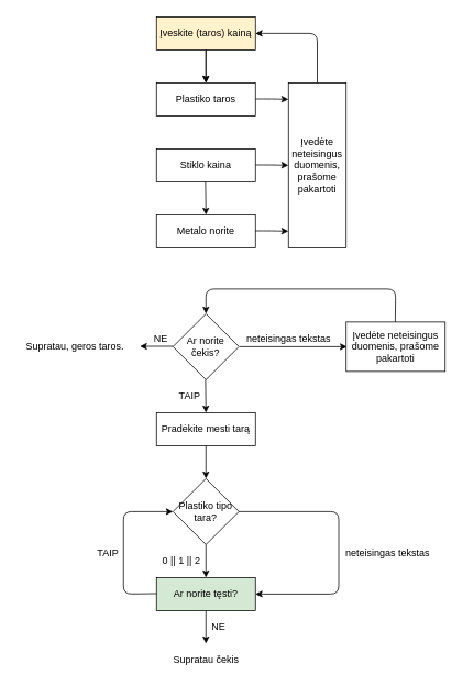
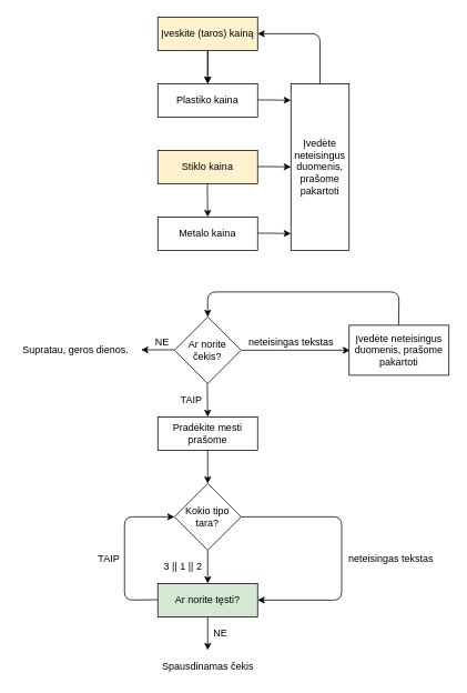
  <mxCell id="0" />
  <mxCell id="1" parent="0" />
  <mxCell id="2" value="" style="edgeStyle=orthogonalEdgeStyle;rounded=0;orthogonalLoop=1;jettySize=auto;html=1;" parent="1" source="3" target="5" edge="1"><mxGeometry relative="1" as="geometry" /></mxCell>
  <mxCell id="3" value="Įveskite (taros) kainą" style="rounded=0;whiteSpace=wrap;html=1;fillColor=#fff2cc;" parent="1" vertex="1"><mxGeometry x="189" y="20" width="120" height="40" as="geometry" /></mxCell>
  <mxCell id="4" value="" style="endArrow=classic;html=1;" parent="1" edge="1"><mxGeometry width="50" height="50" relative="1" as="geometry"><mxPoint x="249" y="60" as="sourcePoint" /><mxPoint x="249" y="100" as="targetPoint" /></mxGeometry></mxCell>
- <mxCell id="5" value="Plastiko taros" style="rounded=0;whiteSpace=wrap;html=1;" parent="1" vertex="1"><mxGeometry x="189" y="100" width="120" height="40" as="geometry" /></mxCell>
- <mxCell id="6" value="Stiklo kaina" style="rounded=0;whiteSpace=wrap;html=1;" parent="1" vertex="1"><mxGeometry x="189" y="180" width="120" height="40" as="geometry" /></mxCell>
+ <mxCell id="5" value="Plastiko kaina" style="rounded=0;whiteSpace=wrap;html=1;" parent="1" vertex="1"><mxGeometry x="189" y="100" width="120" height="40" as="geometry" /></mxCell>
+ <mxCell id="6" value="Stiklo kaina" style="rounded=0;whiteSpace=wrap;html=1;fillColor=#fff2cc;" parent="1" vertex="1"><mxGeometry x="189" y="180" width="120" height="40" as="geometry" /></mxCell>
  <mxCell id="7" value="" style="endArrow=classic;html=1;" parent="1" edge="1"><mxGeometry width="50" height="50" relative="1" as="geometry"><mxPoint x="248.5" y="220" as="sourcePoint" /><mxPoint x="249" y="260" as="targetPoint" /><Array as="points" /></mxGeometry></mxCell>
- <mxCell id="8" value="Metalo norite" style="rounded=0;whiteSpace=wrap;html=1;" parent="1" vertex="1"><mxGeometry x="189" y="260" width="120" height="40" as="geometry" /></mxCell>
+ <mxCell id="8" value="Metalo kaina" style="rounded=0;whiteSpace=wrap;html=1;" parent="1" vertex="1"><mxGeometry x="189" y="260" width="120" height="40" as="geometry" /></mxCell>
  <mxCell id="9" value="" style="endArrow=classic;html=1;" parent="1" edge="1"><mxGeometry width="50" height="50" relative="1" as="geometry"><mxPoint x="309" y="119.5" as="sourcePoint" /><mxPoint x="349" y="120" as="targetPoint" /><Array as="points"><mxPoint x="329" y="119.5" /></Array></mxGeometry></mxCell>
  <mxCell id="10" value="" style="endArrow=classic;html=1;" parent="1" edge="1"><mxGeometry width="50" height="50" relative="1" as="geometry"><mxPoint x="309" y="199.5" as="sourcePoint" /><mxPoint x="349" y="200" as="targetPoint" /><Array as="points"><mxPoint x="329" y="199.5" /></Array></mxGeometry></mxCell>
  <mxCell id="11" value="" style="endArrow=classic;html=1;" parent="1" edge="1"><mxGeometry width="50" height="50" relative="1" as="geometry"><mxPoint x="309" y="279.5" as="sourcePoint" /><mxPoint x="349" y="280" as="targetPoint" /><Array as="points"><mxPoint x="329" y="279.5" /></Array></mxGeometry></mxCell>
  <mxCell id="12" value="Įvedėte neteisingus duomenis, prašome pakartoti" style="rounded=0;whiteSpace=wrap;html=1;" parent="1" vertex="1"><mxGeometry x="349" y="100" width="70" height="200" as="geometry" /></mxCell>
  <mxCell id="13" value="" style="endArrow=classic;html=1;entryX=1;entryY=0.5;entryDx=0;entryDy=0;exitX=0.5;exitY=0;exitDx=0;exitDy=0;" parent="1" source="12" target="3" edge="1"><mxGeometry width="50" height="50" relative="1" as="geometry"><mxPoint x="379" y="100" as="sourcePoint" /><mxPoint x="429" y="50" as="targetPoint" /><Array as="points"><mxPoint x="384" y="40" /></Array></mxGeometry></mxCell>
  <mxCell id="14" value="NE" style="text;html=1;align=center;verticalAlign=middle;resizable=0;points=[];autosize=1;" vertex="1" parent="1"><mxGeometry x="179" y="400" width="30" height="20" as="geometry" /></mxCell>
- <mxCell id="15" value="Supratau, geros taros." style="text;html=1;align=center;verticalAlign=middle;resizable=0;points=[];autosize=1;" vertex="1" parent="1"><mxGeometry x="20" y="410" width="140" height="20" as="geometry" /></mxCell>
+ <mxCell id="15" value="Supratau, geros dienos." style="text;html=1;align=center;verticalAlign=middle;resizable=0;points=[];autosize=1;" vertex="1" parent="1"><mxGeometry x="20" y="410" width="140" height="20" as="geometry" /></mxCell>
  <mxCell id="16" value="" style="endArrow=classic;html=1;" edge="1" parent="1"><mxGeometry width="50" height="50" relative="1" as="geometry"><mxPoint x="209" y="419.5" as="sourcePoint" /><mxPoint x="169" y="419.5" as="targetPoint" /></mxGeometry></mxCell>
  <mxCell id="17" value="Ar norite čekis?" style="rhombus;whiteSpace=wrap;html=1;" vertex="1" parent="1"><mxGeometry x="209" y="380" width="80" height="80" as="geometry" /></mxCell>
  <mxCell id="18" value="" style="endArrow=classic;html=1;" edge="1" parent="1"><mxGeometry width="50" height="50" relative="1" as="geometry"><mxPoint x="290" y="420" as="sourcePoint" /><mxPoint x="420" y="420" as="targetPoint" /></mxGeometry></mxCell>
  <mxCell id="19" value="neteisingas tekstas" style="text;html=1;align=center;verticalAlign=middle;resizable=0;points=[];autosize=1;" vertex="1" parent="1"><mxGeometry x="289" y="400" width="120" height="20" as="geometry" /></mxCell>
  <mxCell id="20" value="Įvedėte neteisingus duomenis, prašome pakartoti" style="rounded=0;whiteSpace=wrap;html=1;" vertex="1" parent="1"><mxGeometry x="419" y="390" width="120" height="60" as="geometry" /></mxCell>
  <mxCell id="21" value="" style="endArrow=classic;html=1;entryX=0.5;entryY=0;entryDx=0;entryDy=0;" edge="1" parent="1" target="17"><mxGeometry width="50" height="50" relative="1" as="geometry"><mxPoint x="478.5" y="390" as="sourcePoint" /><mxPoint x="250" y="350" as="targetPoint" /><Array as="points"><mxPoint x="479" y="350" /><mxPoint x="249" y="350" /></Array></mxGeometry></mxCell>
  <mxCell id="22" value="" style="endArrow=classic;html=1;" edge="1" parent="1"><mxGeometry width="50" height="50" relative="1" as="geometry"><mxPoint x="248.5" y="460" as="sourcePoint" /><mxPoint x="249" y="500" as="targetPoint" /></mxGeometry></mxCell>
  <mxCell id="23" value="TAIP" style="text;html=1;align=center;verticalAlign=middle;resizable=0;points=[];autosize=1;" vertex="1" parent="1"><mxGeometry x="209" y="470" width="40" height="20" as="geometry" /></mxCell>
- <mxCell id="24" value="Pradėkite mesti tarą" style="rounded=0;whiteSpace=wrap;html=1;" vertex="1" parent="1"><mxGeometry x="189" y="500" width="120" height="40" as="geometry" /></mxCell>
+ <mxCell id="24" value="Pradėkite mesti prašome" style="rounded=0;whiteSpace=wrap;html=1;" vertex="1" parent="1"><mxGeometry x="189" y="500" width="120" height="40" as="geometry" /></mxCell>
  <mxCell id="25" value="" style="endArrow=classic;html=1;" edge="1" parent="1"><mxGeometry width="50" height="50" relative="1" as="geometry"><mxPoint x="249" y="540" as="sourcePoint" /><mxPoint x="249" y="580" as="targetPoint" /></mxGeometry></mxCell>
- <mxCell id="26" value="Plastiko tipo tara?" style="rhombus;whiteSpace=wrap;html=1;" vertex="1" parent="1"><mxGeometry x="209" y="580" width="80" height="80" as="geometry" /></mxCell>
+ <mxCell id="26" value="Kokio tipo tara?" style="rhombus;whiteSpace=wrap;html=1;" vertex="1" parent="1"><mxGeometry x="209" y="580" width="80" height="80" as="geometry" /></mxCell>
  <mxCell id="27" value="" style="endArrow=classic;html=1;" edge="1" parent="1" source="26"><mxGeometry width="50" height="50" relative="1" as="geometry"><mxPoint x="249" y="710" as="sourcePoint" /><mxPoint x="249" y="700" as="targetPoint" /></mxGeometry></mxCell>
- <mxCell id="28" value="0 || 1 || 2" style="text;html=1;align=center;verticalAlign=middle;resizable=0;points=[];autosize=1;" vertex="1" parent="1"><mxGeometry x="189" y="670" width="60" height="20" as="geometry" /></mxCell>
+ <mxCell id="28" value="3 || 1 || 2" style="text;html=1;align=center;verticalAlign=middle;resizable=0;points=[];autosize=1;" vertex="1" parent="1"><mxGeometry x="189" y="670" width="60" height="20" as="geometry" /></mxCell>
  <mxCell id="29" value="Ar norite tęsti?" style="rounded=0;whiteSpace=wrap;html=1;fillColor=#d5e8d4;" vertex="1" parent="1"><mxGeometry x="189" y="700" width="120" height="40" as="geometry" /></mxCell>
  <mxCell id="30" value="" style="endArrow=classic;html=1;entryX=0;entryY=0.5;entryDx=0;entryDy=0;" edge="1" parent="1" target="26"><mxGeometry width="50" height="50" relative="1" as="geometry"><mxPoint x="189" y="719.5" as="sourcePoint" /><mxPoint x="149" y="620" as="targetPoint" /><Array as="points"><mxPoint x="149" y="720" /><mxPoint x="149" y="620" /></Array></mxGeometry></mxCell>
  <mxCell id="31" value="TAIP" style="text;html=1;align=center;verticalAlign=middle;resizable=0;points=[];autosize=1;" vertex="1" parent="1"><mxGeometry x="110" y="660" width="40" height="20" as="geometry" /></mxCell>
  <mxCell id="32" value="" style="endArrow=classic;html=1;" edge="1" parent="1"><mxGeometry width="50" height="50" relative="1" as="geometry"><mxPoint x="249" y="740" as="sourcePoint" /><mxPoint x="249" y="780" as="targetPoint" /></mxGeometry></mxCell>
  <mxCell id="33" value="NE" style="text;html=1;align=center;verticalAlign=middle;resizable=0;points=[];autosize=1;" vertex="1" parent="1"><mxGeometry x="249" y="750" width="30" height="20" as="geometry" /></mxCell>
- <mxCell id="34" value="Supratau čekis" style="text;html=1;align=center;verticalAlign=middle;resizable=0;points=[];autosize=1;" vertex="1" parent="1"><mxGeometry x="184" y="790" width="130" height="20" as="geometry" /></mxCell>
+ <mxCell id="34" value="Spausdinamas čekis" style="text;html=1;align=center;verticalAlign=middle;resizable=0;points=[];autosize=1;" vertex="1" parent="1"><mxGeometry x="184" y="790" width="130" height="20" as="geometry" /></mxCell>
  <mxCell id="35" value="neteisingas tekstas" style="text;html=1;align=center;verticalAlign=middle;resizable=0;points=[];autosize=1;" vertex="1" parent="1"><mxGeometry x="409" y="660" width="120" height="20" as="geometry" /></mxCell>
  <mxCell id="36" value="" style="endArrow=classic;html=1;entryX=1;entryY=0.5;entryDx=0;entryDy=0;" edge="1" parent="1" target="29"><mxGeometry width="50" height="50" relative="1" as="geometry"><mxPoint x="289" y="620" as="sourcePoint" /><mxPoint x="340" y="730" as="targetPoint" /><Array as="points"><mxPoint x="410" y="620" /><mxPoint x="410" y="720" /></Array></mxGeometry></mxCell>
